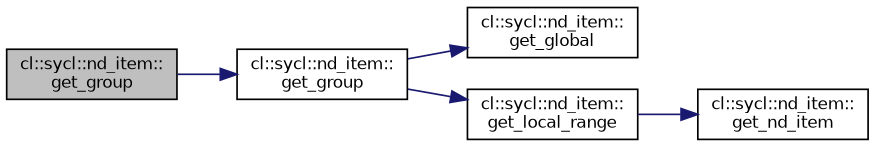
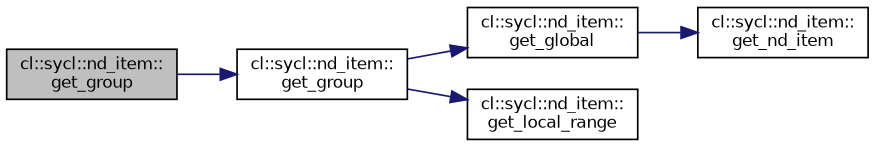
  digraph {
    rankdir=LR
    node [color=black fontname=Helvetica fontsize=10 shape=record]
    edge [color=midnightblue fontname=Helvetica fontsize=10 labelfontname=Helvetica labelfontsize=10 style=solid]
    n1 [fillcolor=grey75 fontcolor=black height=0.2 label="cl::sycl::nd_item::\lget_group" style=filled width=0.4]
    n2 [height=0.2 label="cl::sycl::nd_item::\lget_group" width=0.4]
    n3 [height=0.2 label="cl::sycl::nd_item::\lget_global" width=0.4]
    n4 [height=0.2 label="cl::sycl::nd_item::\lget_local_range" width=0.4]
    n5 [height=0.2 label="cl::sycl::nd_item::\lget_nd_item" width=0.4]
    n1 -> n2
    n2 -> n3
    n2 -> n4
-   n4 -> n5
+   n3 -> n5
  }
